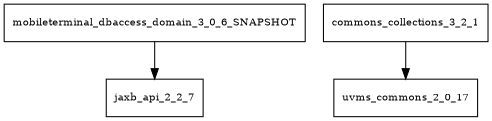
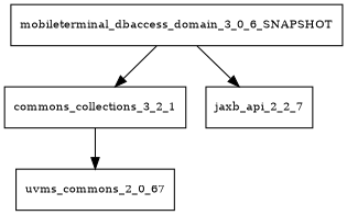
  digraph {
    node [fontsize=10.0 shape=box]
    mobileterminal_dbaccess_domain_3_0_6_SNAPSHOT
    commons_collections_3_2_1
    jaxb_api_2_2_7
-   uvms_commons_2_0_17
+   uvms_commons_2_0_17 [label=uvms_commons_2_0_67]
+   mobileterminal_dbaccess_domain_3_0_6_SNAPSHOT -> commons_collections_3_2_1
    mobileterminal_dbaccess_domain_3_0_6_SNAPSHOT -> jaxb_api_2_2_7
    commons_collections_3_2_1 -> uvms_commons_2_0_17
  }
